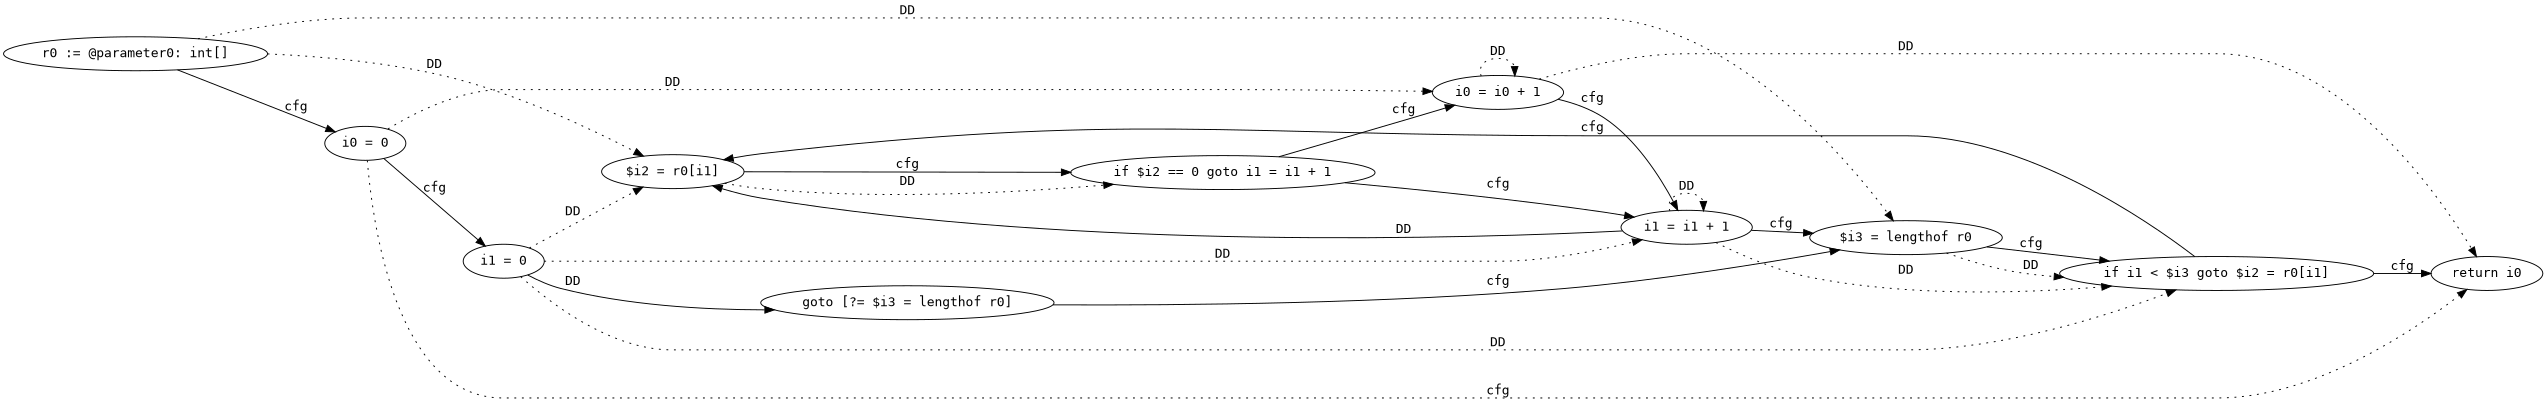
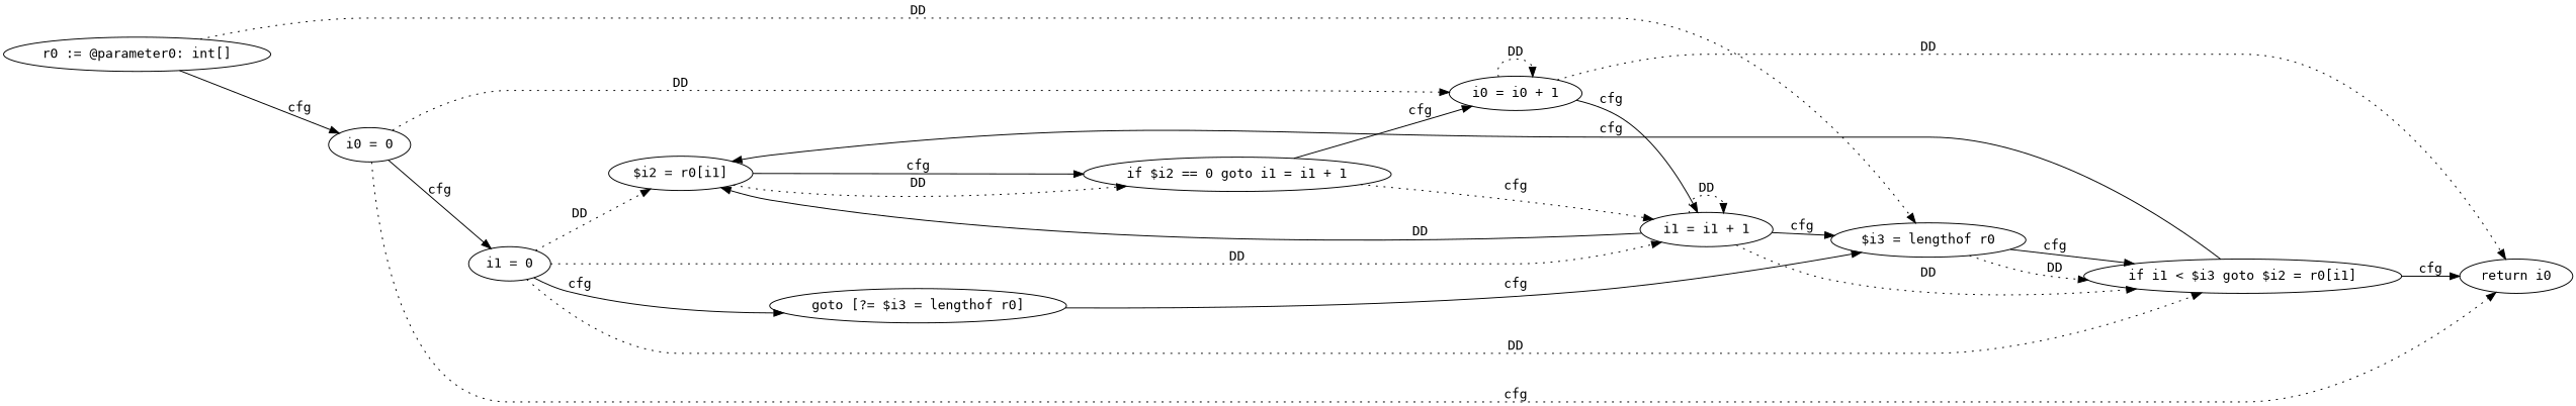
  digraph {
    fontname="DejaVu Sans Mono"
    rankdir=LR
    node [fontname="DejaVu Sans Mono"]
    edge [fontname="DejaVu Sans Mono" style=dotted]
    n1 [label="r0 := @parameter0: int[]"]
    n2 [label="i0 = 0"]
    n3 [label="$i2 = r0[i1]"]
    n4 [label="$i3 = lengthof r0"]
    n5 [label="i1 = 0"]
    n6 [label="i0 = i0 + 1"]
    n7 [label="return i0"]
    n8 [label="if $i2 == 0 goto i1 = i1 + 1"]
    n9 [label="if i1 < $i3 goto $i2 = r0[i1]"]
    n10 [label="goto [?= $i3 = lengthof r0]"]
    n11 [label="i1 = i1 + 1"]
    n1 -> n2 [label=cfg style=""]
-   n1 -> n3 [label=DD]
    n1 -> n4 [label=DD]
    n2 -> n5 [label=cfg style=""]
    n2 -> n6 [label=DD]
    n2 -> n7 [label=cfg]
    n3 -> n8 [label=DD]
    n3 -> n8 [label=cfg style=""]
    n4 -> n9 [label=DD]
    n4 -> n9 [label=cfg style=""]
    n5 -> n3 [label=DD]
    n5 -> n9 [label=DD]
-   n5 -> n10 [label=DD style=""]
+   n5 -> n10 [label=cfg style=""]
    n5 -> n11 [label=DD]
    n6 -> n6 [label=DD]
    n6 -> n7 [label=DD]
    n6 -> n11 [label=cfg style=""]
    n8 -> n6 [label=cfg style=""]
-   n8 -> n11 [label=cfg style=""]
+   n8 -> n11 [label=cfg]
    n9 -> n3 [label=cfg style=""]
    n9 -> n7 [label=cfg style=""]
    n10 -> n4 [label=cfg style=""]
    n11 -> n3 [label=DD style=solid]
    n11 -> n4 [label=cfg style=""]
    n11 -> n9 [label=DD]
    n11 -> n11 [label=DD]
  }
